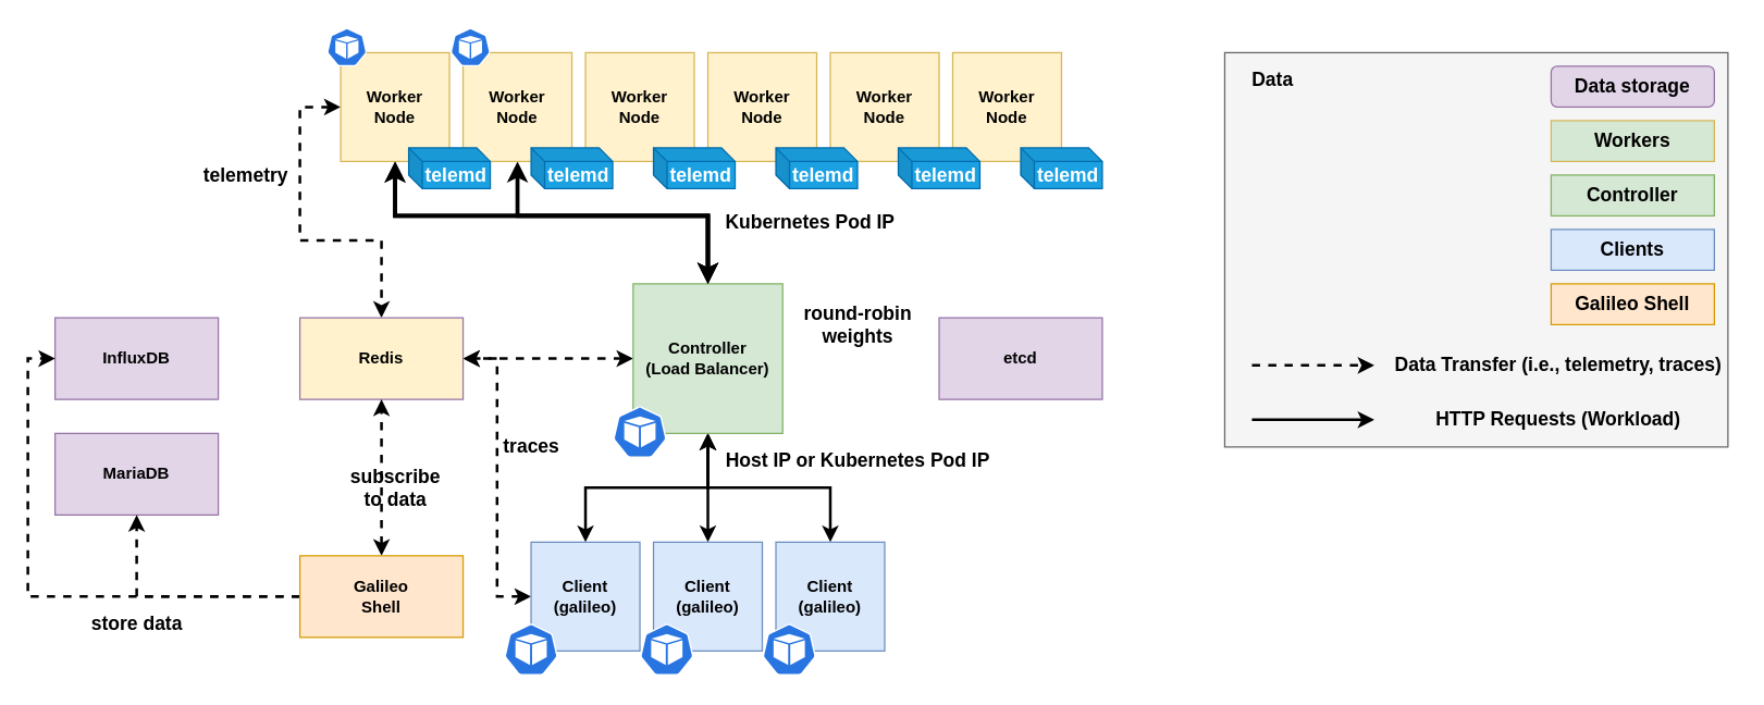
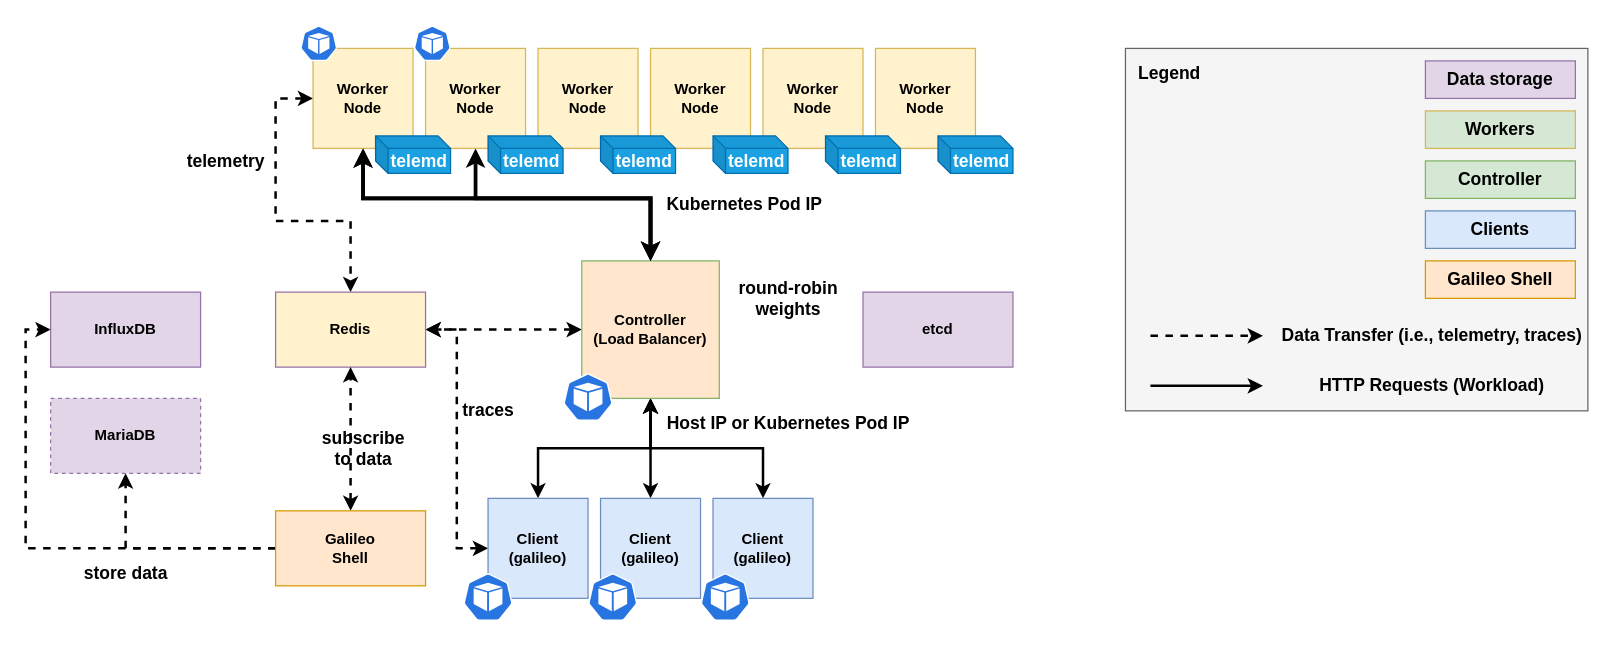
  <mxCell id="0" />
  <mxCell id="1" parent="0" />
  <mxCell id="2" value="" style="rounded=0;whiteSpace=wrap;html=1;fontSize=14;fillColor=#f5f5f5;fontColor=#333333;strokeColor=#666666;" vertex="1" parent="1"><mxGeometry x="900" y="38" width="370" height="290" as="geometry" /></mxCell>
  <mxCell id="3" style="edgeStyle=orthogonalEdgeStyle;rounded=0;orthogonalLoop=1;jettySize=auto;html=1;startArrow=classic;startFill=1;strokeWidth=2;" edge="1" parent="1" source="5" target="11"><mxGeometry relative="1" as="geometry" /></mxCell>
  <mxCell id="4" style="edgeStyle=orthogonalEdgeStyle;rounded=0;orthogonalLoop=1;jettySize=auto;html=1;entryX=1;entryY=0.5;entryDx=0;entryDy=0;dashed=1;startArrow=classic;startFill=1;strokeWidth=2;" edge="1" parent="1" source="5" target="22"><mxGeometry relative="1" as="geometry" /></mxCell>
  <mxCell id="5" value="&lt;div&gt;Client&lt;/div&gt;&lt;div&gt;(galileo)&lt;br&gt;&lt;/div&gt;" style="whiteSpace=wrap;html=1;aspect=fixed;fillColor=#dae8fc;strokeColor=#6c8ebf;fontStyle=1" vertex="1" parent="1"><mxGeometry x="390" y="398" width="80" height="80" as="geometry" /></mxCell>
  <mxCell id="6" style="edgeStyle=orthogonalEdgeStyle;rounded=0;orthogonalLoop=1;jettySize=auto;html=1;entryX=0.5;entryY=1;entryDx=0;entryDy=0;startArrow=classic;startFill=1;strokeWidth=2;" edge="1" parent="1" source="7" target="11"><mxGeometry relative="1" as="geometry" /></mxCell>
  <mxCell id="7" value="&lt;div&gt;Client&lt;/div&gt;&lt;div&gt;(galileo)&lt;/div&gt;" style="whiteSpace=wrap;html=1;aspect=fixed;fillColor=#dae8fc;strokeColor=#6c8ebf;fontStyle=1" vertex="1" parent="1"><mxGeometry x="480" y="398" width="80" height="80" as="geometry" /></mxCell>
  <mxCell id="8" style="edgeStyle=orthogonalEdgeStyle;rounded=0;orthogonalLoop=1;jettySize=auto;html=1;entryX=0.5;entryY=1;entryDx=0;entryDy=0;startArrow=classic;startFill=1;strokeWidth=2;" edge="1" parent="1" source="9" target="11"><mxGeometry relative="1" as="geometry" /></mxCell>
  <mxCell id="9" value="&lt;div&gt;Client&lt;/div&gt;&lt;div&gt;(galileo)&lt;/div&gt;" style="whiteSpace=wrap;html=1;aspect=fixed;fillColor=#dae8fc;strokeColor=#6c8ebf;fontStyle=1" vertex="1" parent="1"><mxGeometry x="570" y="398" width="80" height="80" as="geometry" /></mxCell>
  <mxCell id="10" style="edgeStyle=orthogonalEdgeStyle;rounded=0;orthogonalLoop=1;jettySize=auto;html=1;startArrow=classic;startFill=1;strokeWidth=2;dashed=1;" edge="1" parent="1" source="11" target="22"><mxGeometry relative="1" as="geometry" /></mxCell>
- <mxCell id="11" value="&lt;div&gt;Controller&lt;/div&gt;&lt;div&gt;(Load Balancer)&lt;br&gt;&lt;/div&gt;" style="whiteSpace=wrap;html=1;aspect=fixed;fillColor=#d5e8d4;strokeColor=#82b366;fontStyle=1" vertex="1" parent="1"><mxGeometry x="465" y="208" width="110" height="110" as="geometry" /></mxCell>
+ <mxCell id="11" value="&lt;div&gt;Controller&lt;/div&gt;&lt;div&gt;(Load Balancer)&lt;br&gt;&lt;/div&gt;" style="whiteSpace=wrap;html=1;aspect=fixed;fillColor=#ffe6cc;strokeColor=#82b366;fontStyle=1;" vertex="1" parent="1"><mxGeometry x="465" y="208" width="110" height="110" as="geometry" /></mxCell>
  <mxCell id="12" style="edgeStyle=orthogonalEdgeStyle;rounded=0;orthogonalLoop=1;jettySize=auto;html=1;entryX=0.5;entryY=0;entryDx=0;entryDy=0;startArrow=classic;startFill=1;strokeWidth=3;" edge="1" parent="1" source="14" target="11"><mxGeometry relative="1" as="geometry"><Array as="points"><mxPoint x="290" y="158" /><mxPoint x="520" y="158" /></Array></mxGeometry></mxCell>
  <mxCell id="13" style="edgeStyle=orthogonalEdgeStyle;rounded=0;orthogonalLoop=1;jettySize=auto;html=1;startArrow=classic;startFill=1;strokeWidth=2;dashed=1;" edge="1" parent="1" source="14" target="22"><mxGeometry relative="1" as="geometry"><Array as="points"><mxPoint x="220" y="78" /><mxPoint x="220" y="176" /><mxPoint x="280" y="176" /></Array></mxGeometry></mxCell>
  <mxCell id="14" value="&lt;div&gt;&lt;b&gt;Worker&lt;/b&gt;&lt;/div&gt;&lt;div&gt;&lt;b&gt;Node&lt;br&gt;&lt;/b&gt;&lt;/div&gt;" style="whiteSpace=wrap;html=1;aspect=fixed;fillColor=#fff2cc;strokeColor=#d6b656;" vertex="1" parent="1"><mxGeometry y="38" width="80" height="80" as="geometry" x="250" /></mxCell>
  <mxCell id="15" style="edgeStyle=orthogonalEdgeStyle;rounded=0;orthogonalLoop=1;jettySize=auto;html=1;startArrow=classic;startFill=1;strokeWidth=3;" edge="1" parent="1" source="16" target="11"><mxGeometry relative="1" as="geometry"><Array as="points"><mxPoint x="380" y="158" /><mxPoint x="520" y="158" /></Array></mxGeometry></mxCell>
  <mxCell id="16" value="&lt;div&gt;&lt;b&gt;Worker&lt;/b&gt;&lt;/div&gt;&lt;div&gt;&lt;b&gt;Node&lt;br&gt;&lt;/b&gt;&lt;/div&gt;" style="whiteSpace=wrap;html=1;aspect=fixed;fillColor=#fff2cc;strokeColor=#d6b656;" vertex="1" parent="1"><mxGeometry x="340" y="38" width="80" height="80" as="geometry" /></mxCell>
  <mxCell id="17" value="&lt;div&gt;&lt;b&gt;Worker&lt;/b&gt;&lt;/div&gt;&lt;div&gt;&lt;b&gt;Node&lt;br&gt;&lt;/b&gt;&lt;/div&gt;" style="whiteSpace=wrap;html=1;aspect=fixed;fillColor=#fff2cc;strokeColor=#d6b656;" vertex="1" parent="1"><mxGeometry x="430" y="38" width="80" height="80" as="geometry" /></mxCell>
  <mxCell id="18" value="&lt;div&gt;&lt;b&gt;Worker&lt;/b&gt;&lt;/div&gt;&lt;div&gt;&lt;b&gt;Node&lt;br&gt;&lt;/b&gt;&lt;/div&gt;" style="whiteSpace=wrap;html=1;aspect=fixed;fillColor=#fff2cc;strokeColor=#d6b656;" vertex="1" parent="1"><mxGeometry x="520" y="38" width="80" height="80" as="geometry" /></mxCell>
  <mxCell id="19" value="&lt;div&gt;&lt;b&gt;Worker&lt;/b&gt;&lt;/div&gt;&lt;div&gt;&lt;b&gt;Node&lt;br&gt;&lt;/b&gt;&lt;/div&gt;" style="whiteSpace=wrap;html=1;aspect=fixed;fillColor=#fff2cc;strokeColor=#d6b656;" vertex="1" parent="1"><mxGeometry x="610" y="38" width="80" height="80" as="geometry" /></mxCell>
  <mxCell id="20" value="&lt;div&gt;&lt;b&gt;Worker&lt;/b&gt;&lt;/div&gt;&lt;div&gt;&lt;b&gt;Node&lt;br&gt;&lt;/b&gt;&lt;/div&gt;" style="whiteSpace=wrap;html=1;aspect=fixed;fillColor=#fff2cc;strokeColor=#d6b656;" vertex="1" parent="1"><mxGeometry x="700" y="38" width="80" height="80" as="geometry" /></mxCell>
  <mxCell id="21" value="&lt;b&gt;etcd&lt;/b&gt;" style="rounded=0;whiteSpace=wrap;html=1;fillColor=#e1d5e7;strokeColor=#9673a6;" vertex="1" parent="1"><mxGeometry x="690" y="233" width="120" height="60" as="geometry" /></mxCell>
  <mxCell id="22" value="&lt;b&gt;Redis&lt;/b&gt;" style="rounded=0;whiteSpace=wrap;html=1;fillColor=#fff2cc;strokeColor=#9673a6;" vertex="1" parent="1"><mxGeometry x="220" y="233" width="120" height="60" as="geometry" /></mxCell>
  <mxCell id="23" value="&lt;b&gt;InfluxDB&lt;/b&gt;" style="rounded=0;whiteSpace=wrap;html=1;fillColor=#e1d5e7;strokeColor=#9673a6;" vertex="1" parent="1"><mxGeometry x="40" y="233" width="120" height="60" as="geometry" /></mxCell>
- <mxCell id="24" value="&lt;b&gt;MariaDB&lt;/b&gt;" style="rounded=0;whiteSpace=wrap;html=1;fillColor=#e1d5e7;strokeColor=#9673a6;" vertex="1" parent="1"><mxGeometry x="40" y="318" width="120" height="60" as="geometry" /></mxCell>
+ <mxCell id="24" value="&lt;b&gt;MariaDB&lt;/b&gt;" style="rounded=0;whiteSpace=wrap;html=1;fillColor=#e1d5e7;strokeColor=#9673a6;dashed=1;" vertex="1" parent="1"><mxGeometry x="40" y="318" width="120" height="60" as="geometry" /></mxCell>
  <mxCell id="25" style="edgeStyle=orthogonalEdgeStyle;rounded=0;orthogonalLoop=1;jettySize=auto;html=1;dashed=1;startArrow=classic;startFill=1;strokeWidth=2;" edge="1" parent="1" source="28" target="22"><mxGeometry relative="1" as="geometry" /></mxCell>
  <mxCell id="26" style="edgeStyle=orthogonalEdgeStyle;rounded=0;orthogonalLoop=1;jettySize=auto;html=1;dashed=1;startArrow=none;startFill=0;strokeWidth=2;" edge="1" parent="1" source="28" target="24"><mxGeometry relative="1" as="geometry" /></mxCell>
  <mxCell id="27" style="edgeStyle=orthogonalEdgeStyle;rounded=0;orthogonalLoop=1;jettySize=auto;html=1;dashed=1;startArrow=none;startFill=0;strokeWidth=2;endArrow=classic;endFill=1;" edge="1" parent="1" source="28" target="23"><mxGeometry relative="1" as="geometry"><Array as="points"><mxPoint x="20" y="438" /><mxPoint x="20" y="263" /></Array></mxGeometry></mxCell>
  <mxCell id="28" value="&lt;div&gt;Galileo&lt;/div&gt;&lt;div&gt;Shell&lt;br&gt;&lt;/div&gt;" style="rounded=0;whiteSpace=wrap;html=1;fontStyle=1;fillColor=#ffe6cc;strokeColor=#d79b00;" vertex="1" parent="1"><mxGeometry x="220" y="408" width="120" height="60" as="geometry" /></mxCell>
  <mxCell id="29" style="edgeStyle=orthogonalEdgeStyle;rounded=0;orthogonalLoop=1;jettySize=auto;html=1;entryX=0.5;entryY=0;entryDx=0;entryDy=0;startArrow=classic;startFill=1;strokeWidth=3;" edge="1" parent="1" source="14" target="11"><mxGeometry relative="1" as="geometry"><mxPoint x="290" y="118" as="sourcePoint" /><mxPoint x="520" y="208" as="targetPoint" /><Array as="points"><mxPoint x="290" y="158" /><mxPoint x="520" y="158" /></Array></mxGeometry></mxCell>
  <mxCell id="30" value="" style="endArrow=classic;html=1;rounded=0;dashed=1;strokeWidth=2;" edge="1" parent="1"><mxGeometry width="50" height="50" relative="1" as="geometry"><mxPoint x="920" y="268" as="sourcePoint" /><mxPoint x="1010" y="268" as="targetPoint" /></mxGeometry></mxCell>
  <mxCell id="31" value="Data Transfer (i.e., telemetry, traces)" style="text;html=1;align=center;verticalAlign=middle;resizable=0;points=[];autosize=1;strokeColor=none;fillColor=none;fontStyle=1;fontSize=14;" vertex="1" parent="1"><mxGeometry x="1015" y="258" width="260" height="20" as="geometry" /></mxCell>
  <mxCell id="32" value="" style="endArrow=classic;html=1;rounded=0;strokeWidth=2;" edge="1" parent="1"><mxGeometry width="50" height="50" relative="1" as="geometry"><mxPoint x="920" y="308" as="sourcePoint" /><mxPoint x="1010" y="308" as="targetPoint" /></mxGeometry></mxCell>
  <mxCell id="33" value="HTTP Requests (Workload)" style="text;html=1;align=center;verticalAlign=middle;resizable=0;points=[];autosize=1;strokeColor=none;fillColor=none;fontStyle=1;fontSize=14;" vertex="1" parent="1"><mxGeometry x="1045" y="298" width="200" height="20" as="geometry" /></mxCell>
  <mxCell id="34" value="&lt;div&gt;&lt;b&gt;round-robin&lt;/b&gt;&lt;/div&gt;&lt;div&gt;&lt;b&gt;weights&lt;br&gt;&lt;/b&gt;&lt;/div&gt;" style="text;html=1;align=center;verticalAlign=middle;resizable=0;points=[];autosize=1;strokeColor=none;fillColor=none;fontSize=14;" vertex="1" parent="1"><mxGeometry x="585" y="218" width="90" height="40" as="geometry" /></mxCell>
  <mxCell id="35" value="&lt;b&gt;traces&lt;/b&gt;" style="text;html=1;align=center;verticalAlign=middle;resizable=0;points=[];autosize=1;strokeColor=none;fillColor=none;fontSize=14;" vertex="1" parent="1"><mxGeometry x="360" y="318" width="60" height="20" as="geometry" /></mxCell>
  <mxCell id="36" value="&lt;b&gt;telemetry&lt;/b&gt;" style="text;html=1;align=center;verticalAlign=middle;resizable=0;points=[];autosize=1;strokeColor=none;fillColor=none;fontSize=14;" vertex="1" parent="1"><mxGeometry x="140" y="118" width="80" height="20" as="geometry" /></mxCell>
  <mxCell id="37" value="&lt;b&gt;store data&lt;br&gt;&lt;/b&gt;" style="text;html=1;align=center;verticalAlign=middle;resizable=0;points=[];autosize=1;strokeColor=none;fillColor=none;fontSize=14;" vertex="1" parent="1"><mxGeometry x="60" y="448" width="80" height="20" as="geometry" /></mxCell>
  <mxCell id="38" value="&lt;div&gt;&lt;b&gt;subscribe&lt;/b&gt;&lt;/div&gt;&lt;div&gt;&lt;b&gt;to data&lt;br&gt;&lt;/b&gt;&lt;/div&gt;" style="text;html=1;align=center;verticalAlign=middle;resizable=0;points=[];autosize=1;strokeColor=none;fillColor=none;fontSize=14;" vertex="1" parent="1"><mxGeometry x="250" y="338" width="80" height="40" as="geometry" /></mxCell>
  <mxCell id="39" value="&lt;b&gt;telemd&lt;/b&gt;" style="shape=cube;whiteSpace=wrap;html=1;boundedLbl=1;backgroundOutline=1;darkOpacity=0.05;darkOpacity2=0.1;fontSize=14;fillColor=#1ba1e2;fontColor=#ffffff;strokeColor=#006EAF;size=10;" vertex="1" parent="1"><mxGeometry x="750" y="108" width="60" height="30" as="geometry" /></mxCell>
  <mxCell id="40" value="&lt;b&gt;telemd&lt;/b&gt;" style="shape=cube;whiteSpace=wrap;html=1;boundedLbl=1;backgroundOutline=1;darkOpacity=0.05;darkOpacity2=0.1;fontSize=14;fillColor=#1ba1e2;fontColor=#ffffff;strokeColor=#006EAF;size=10;" vertex="1" parent="1"><mxGeometry x="660" y="108" width="60" height="30" as="geometry" /></mxCell>
  <mxCell id="41" value="&lt;b&gt;telemd&lt;/b&gt;" style="shape=cube;whiteSpace=wrap;html=1;boundedLbl=1;backgroundOutline=1;darkOpacity=0.05;darkOpacity2=0.1;fontSize=14;fillColor=#1ba1e2;fontColor=#ffffff;strokeColor=#006EAF;size=10;" vertex="1" parent="1"><mxGeometry x="570" y="108" width="60" height="30" as="geometry" /></mxCell>
  <mxCell id="42" value="&lt;b&gt;telemd&lt;/b&gt;" style="shape=cube;whiteSpace=wrap;html=1;boundedLbl=1;backgroundOutline=1;darkOpacity=0.05;darkOpacity2=0.1;fontSize=14;fillColor=#1ba1e2;fontColor=#ffffff;strokeColor=#006EAF;size=10;" vertex="1" parent="1"><mxGeometry x="480" y="108" width="60" height="30" as="geometry" /></mxCell>
  <mxCell id="43" value="&lt;b&gt;telemd&lt;/b&gt;" style="shape=cube;whiteSpace=wrap;html=1;boundedLbl=1;backgroundOutline=1;darkOpacity=0.05;darkOpacity2=0.1;fontSize=14;fillColor=#1ba1e2;fontColor=#ffffff;strokeColor=#006EAF;size=10;" vertex="1" parent="1"><mxGeometry x="390" y="108" width="60" height="30" as="geometry" /></mxCell>
  <mxCell id="44" value="&lt;b&gt;telemd&lt;/b&gt;" style="shape=cube;whiteSpace=wrap;html=1;boundedLbl=1;backgroundOutline=1;darkOpacity=0.05;darkOpacity2=0.1;fontSize=14;fillColor=#1ba1e2;fontColor=#ffffff;strokeColor=#006EAF;size=10;" vertex="1" parent="1"><mxGeometry x="300" y="108" width="60" height="30" as="geometry" /></mxCell>
  <mxCell id="45" value="&lt;b&gt;Host IP or Kubernetes Pod IP&lt;br&gt;&lt;/b&gt;" style="text;html=1;align=center;verticalAlign=middle;resizable=0;points=[];autosize=1;strokeColor=none;fillColor=none;fontSize=14;" vertex="1" parent="1"><mxGeometry x="525" y="328" width="210" height="20" as="geometry" /></mxCell>
  <mxCell id="46" value="&lt;b&gt;Kubernetes Pod IP&lt;br&gt;&lt;/b&gt;" style="text;html=1;align=center;verticalAlign=middle;resizable=0;points=[];autosize=1;strokeColor=none;fillColor=none;fontSize=14;" vertex="1" parent="1"><mxGeometry x="525" y="153" width="140" height="20" as="geometry" /></mxCell>
- <mxCell id="47" value="Data storage" style="whiteSpace=wrap;html=1;fontSize=14;fontStyle=1;fillColor=#e1d5e7;strokeColor=#9673a6;rounded=1;" vertex="1" parent="1"><mxGeometry x="1140" y="48" width="120" height="30" as="geometry" /></mxCell>
+ <mxCell id="47" value="Data storage" style="rounded=0;whiteSpace=wrap;html=1;fontSize=14;fontStyle=1;fillColor=#e1d5e7;strokeColor=#9673a6;" vertex="1" parent="1"><mxGeometry x="1140" y="48" width="120" height="30" as="geometry" /></mxCell>
  <mxCell id="48" value="Workers" style="rounded=0;whiteSpace=wrap;html=1;fontSize=14;fontStyle=1;fillColor=#d5e8d4;strokeColor=#d6b656;" vertex="1" parent="1"><mxGeometry x="1140" y="88" width="120" height="30" as="geometry" /></mxCell>
  <mxCell id="49" value="Controller" style="rounded=0;whiteSpace=wrap;html=1;fontSize=14;fontStyle=1;fillColor=#d5e8d4;strokeColor=#82b366;" vertex="1" parent="1"><mxGeometry x="1140" y="128" width="120" height="30" as="geometry" /></mxCell>
  <mxCell id="50" value="Clients" style="rounded=0;whiteSpace=wrap;html=1;fontSize=14;fontStyle=1;fillColor=#dae8fc;strokeColor=#6c8ebf;" vertex="1" parent="1"><mxGeometry x="1140" y="168" width="120" height="30" as="geometry" /></mxCell>
  <mxCell id="51" value="Galileo Shell" style="rounded=0;whiteSpace=wrap;html=1;fontSize=14;fontStyle=1;fillColor=#ffe6cc;strokeColor=#d79b00;" vertex="1" parent="1"><mxGeometry x="1140" y="208" width="120" height="30" as="geometry" /></mxCell>
- <mxCell id="52" value="&lt;b&gt;Data&lt;/b&gt;" style="text;html=1;align=center;verticalAlign=middle;resizable=0;points=[];autosize=1;strokeColor=none;fillColor=none;fontSize=14;" vertex="1" parent="1"><mxGeometry x="900" y="48" width="70" height="20" as="geometry" /></mxCell>
+ <mxCell id="52" value="&lt;b&gt;Legend&lt;/b&gt;" style="text;html=1;align=center;verticalAlign=middle;resizable=0;points=[];autosize=1;strokeColor=none;fillColor=none;fontSize=14;" vertex="1" parent="1"><mxGeometry x="900" y="48" width="70" height="20" as="geometry" /></mxCell>
  <mxCell id="53" value="" style="sketch=0;html=1;dashed=0;whitespace=wrap;fillColor=#2875E2;strokeColor=#ffffff;points=[[0.005,0.63,0],[0.1,0.2,0],[0.9,0.2,0],[0.5,0,0],[0.995,0.63,0],[0.72,0.99,0],[0.5,1,0],[0.28,0.99,0]];shape=mxgraph.kubernetes.icon;prIcon=pod;fontSize=14;" vertex="1" parent="1"><mxGeometry x="240" y="20" width="29.17" height="28" as="geometry" /></mxCell>
  <mxCell id="54" value="" style="sketch=0;html=1;dashed=0;whitespace=wrap;fillColor=#2875E2;strokeColor=#ffffff;points=[[0.005,0.63,0],[0.1,0.2,0],[0.9,0.2,0],[0.5,0,0],[0.995,0.63,0],[0.72,0.99,0],[0.5,1,0],[0.28,0.99,0]];shape=mxgraph.kubernetes.icon;prIcon=pod;fontSize=14;" vertex="1" parent="1"><mxGeometry x="330.83" y="20" width="29.17" height="28" as="geometry" /></mxCell>
  <mxCell id="55" value="" style="sketch=0;html=1;dashed=0;whitespace=wrap;fillColor=#2875E2;strokeColor=#ffffff;points=[[0.005,0.63,0],[0.1,0.2,0],[0.9,0.2,0],[0.5,0,0],[0.995,0.63,0],[0.72,0.99,0],[0.5,1,0],[0.28,0.99,0]];shape=mxgraph.kubernetes.icon;prIcon=pod;fontSize=14;" vertex="1" parent="1"><mxGeometry x="370.21" y="458" width="39.58" height="38" as="geometry" /></mxCell>
  <mxCell id="56" value="" style="sketch=0;html=1;dashed=0;whitespace=wrap;fillColor=#2875E2;strokeColor=#ffffff;points=[[0.005,0.63,0],[0.1,0.2,0],[0.9,0.2,0],[0.5,0,0],[0.995,0.63,0],[0.72,0.99,0],[0.5,1,0],[0.28,0.99,0]];shape=mxgraph.kubernetes.icon;prIcon=pod;fontSize=14;" vertex="1" parent="1"><mxGeometry x="470" y="458" width="39.58" height="38" as="geometry" /></mxCell>
  <mxCell id="57" value="" style="sketch=0;html=1;dashed=0;whitespace=wrap;fillColor=#2875E2;strokeColor=#ffffff;points=[[0.005,0.63,0],[0.1,0.2,0],[0.9,0.2,0],[0.5,0,0],[0.995,0.63,0],[0.72,0.99,0],[0.5,1,0],[0.28,0.99,0]];shape=mxgraph.kubernetes.icon;prIcon=pod;fontSize=14;" vertex="1" parent="1"><mxGeometry x="560" y="458" width="39.58" height="38" as="geometry" /></mxCell>
  <mxCell id="58" value="" style="sketch=0;html=1;dashed=0;whitespace=wrap;fillColor=#2875E2;strokeColor=#ffffff;points=[[0.005,0.63,0],[0.1,0.2,0],[0.9,0.2,0],[0.5,0,0],[0.995,0.63,0],[0.72,0.99,0],[0.5,1,0],[0.28,0.99,0]];shape=mxgraph.kubernetes.icon;prIcon=pod;fontSize=14;" vertex="1" parent="1"><mxGeometry x="450.21" y="298" width="39.58" height="38" as="geometry" /></mxCell>
